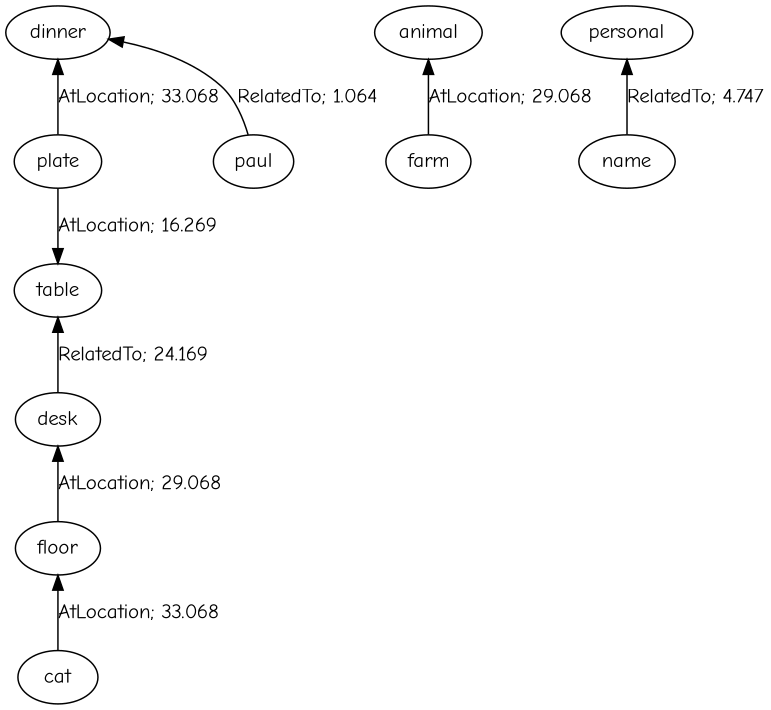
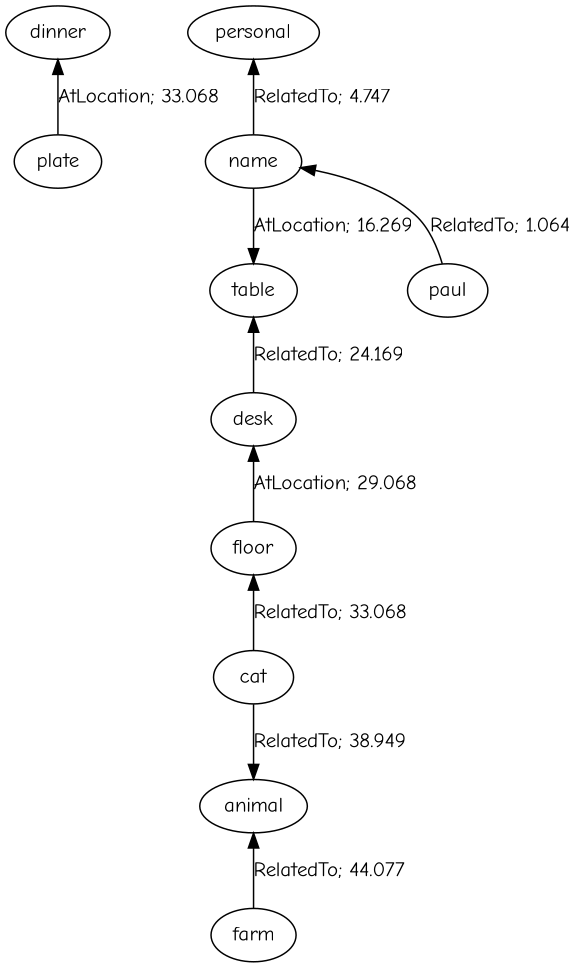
  digraph {
    fontname="Comic Neue"
    node [fontname="Comic Neue"]
    edge [dir=back fontname="Comic Neue"]
    n1 [label=dinner]
    n2 [label=plate]
    n3 [label=table]
    n4 [label=desk]
    n5 [label=floor]
    n6 [label=cat]
    n7 [label=animal]
    n8 [label=farm]
    n9 [label=personal]
    n10 [label=name]
    n11 [label=paul]
    n1 -> n2 [label="AtLocation; 33.068" weight=9.058]
-   n2 -> n3 [dir=forward label="AtLocation; 16.269" weight=16.269]
+   n10 -> n3 [dir=forward label="AtLocation; 16.269" weight=16.269]
    n3 -> n4 [label="RelatedTo; 24.169" weight=24.169]
    n4 -> n5 [label="AtLocation; 29.068" weight=29.068]
-   n5 -> n6 [label="AtLocation; 33.068" weight=33.068]
-   n7 -> n8 [label="AtLocation; 29.068" weight=44.077]
+   n5 -> n6 [label="RelatedTo; 33.068" weight=33.068]
+   n6 -> n7 [dir=forward label="RelatedTo; 38.949" weight=38.949]
+   n7 -> n8 [label="RelatedTo; 44.077" weight=44.077]
    n9 -> n10 [label="RelatedTo; 4.747" weight=4.747]
-   n1 -> n11 [label="RelatedTo; 1.064" weight=1.064]
+   n10 -> n11 [label="RelatedTo; 1.064" weight=1.064]
  }
